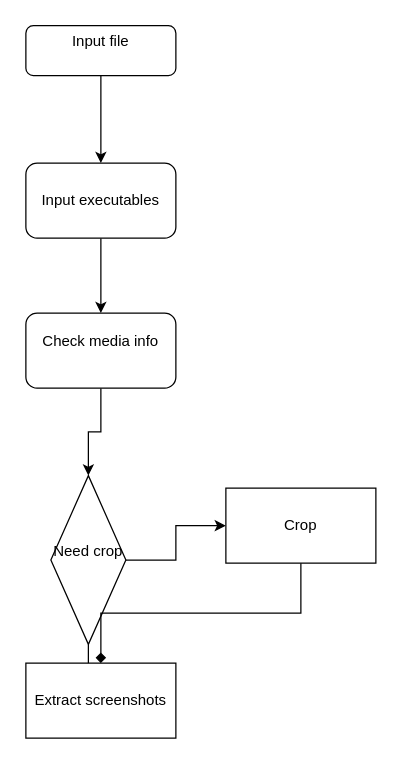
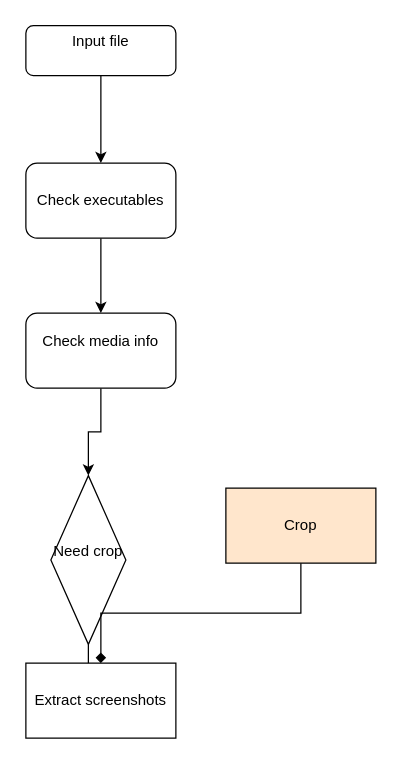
  <mxCell id="0" />
  <mxCell id="1" parent="0" />
  <mxCell id="2" style="edgeStyle=orthogonalEdgeStyle;rounded=0;orthogonalLoop=1;jettySize=auto;html=1;entryX=0.5;entryY=0;entryDx=0;entryDy=0;strokeColor=#000000;" parent="1" source="3" target="10" edge="1"><mxGeometry relative="1" as="geometry" /></mxCell>
  <mxCell id="3" value="&lt;div&gt;Input file&lt;/div&gt;&lt;div&gt;&lt;br&gt;&lt;/div&gt;" style="rounded=1;whiteSpace=wrap;html=1;fontSize=12;glass=0;strokeWidth=1;shadow=0;" parent="1" vertex="1"><mxGeometry x="20" y="20" width="120" height="40" as="geometry" /></mxCell>
  <mxCell id="4" style="edgeStyle=orthogonalEdgeStyle;rounded=0;orthogonalLoop=1;jettySize=auto;html=1;entryX=0.5;entryY=0;entryDx=0;entryDy=0;strokeColor=#000000;entryPerimeter=0;" parent="1" source="5" target="8" edge="1"><mxGeometry relative="1" as="geometry" /></mxCell>
  <mxCell id="5" value="&lt;div&gt;Check media info&lt;/div&gt;&lt;div&gt;&lt;br&gt;&lt;/div&gt;" style="rounded=1;whiteSpace=wrap;html=1;" parent="1" vertex="1"><mxGeometry x="20" y="250" width="120" height="60" as="geometry" /></mxCell>
- <mxCell id="6" style="edgeStyle=orthogonalEdgeStyle;rounded=0;orthogonalLoop=1;jettySize=auto;html=1;exitX=1;exitY=0.5;exitDx=0;exitDy=0;entryX=0;entryY=0.5;entryDx=0;entryDy=0;strokeColor=#000000;" parent="1" source="8" target="12" edge="1"><mxGeometry relative="1" as="geometry" /></mxCell>
  <mxCell id="7" style="edgeStyle=orthogonalEdgeStyle;rounded=0;orthogonalLoop=1;jettySize=auto;html=1;strokeColor=#000000;" parent="1" source="8" edge="1"><mxGeometry relative="1" as="geometry"><mxPoint x="80" y="530" as="targetPoint" /></mxGeometry></mxCell>
  <mxCell id="8" value="&lt;div&gt;Need crop&lt;/div&gt;&lt;div&gt;&lt;br&gt;&lt;/div&gt;" style="rhombus;whiteSpace=wrap;html=1;" parent="1" vertex="1"><mxGeometry x="40" y="380" width="60" height="135" as="geometry" /></mxCell>
  <mxCell id="9" style="edgeStyle=orthogonalEdgeStyle;rounded=0;orthogonalLoop=1;jettySize=auto;html=1;strokeColor=#000000;" parent="1" source="10" target="5" edge="1"><mxGeometry relative="1" as="geometry" /></mxCell>
- <mxCell id="10" value="&lt;div&gt;Input executables&lt;/div&gt;" style="rounded=1;whiteSpace=wrap;html=1;" parent="1" vertex="1"><mxGeometry x="20" y="130" width="120" height="60" as="geometry" /></mxCell>
+ <mxCell id="10" value="&lt;div&gt;Check executables&lt;/div&gt;" style="rounded=1;whiteSpace=wrap;html=1;" parent="1" vertex="1"><mxGeometry x="20" y="130" width="120" height="60" as="geometry" /></mxCell>
  <mxCell id="11" style="edgeStyle=orthogonalEdgeStyle;rounded=0;orthogonalLoop=1;jettySize=auto;html=1;entryX=0.5;entryY=0;entryDx=0;entryDy=0;strokeColor=#000000;endArrow=diamond;" parent="1" source="12" target="13" edge="1"><mxGeometry relative="1" as="geometry"><Array as="points"><mxPoint x="240" y="490" /><mxPoint x="80" y="490" /></Array></mxGeometry></mxCell>
- <mxCell id="12" value="&lt;div&gt;Crop&lt;/div&gt;" style="rounded=0;whiteSpace=wrap;html=1;" parent="1" vertex="1"><mxGeometry x="180" y="390" width="120" height="60" as="geometry" /></mxCell>
+ <mxCell id="12" value="&lt;div&gt;Crop&lt;/div&gt;" style="rounded=0;whiteSpace=wrap;html=1;fillColor=#ffe6cc;" parent="1" vertex="1"><mxGeometry x="180" y="390" width="120" height="60" as="geometry" /></mxCell>
  <mxCell id="13" value="&lt;div&gt;Extract screenshots&lt;/div&gt;" style="rounded=0;whiteSpace=wrap;html=1;" parent="1" vertex="1"><mxGeometry x="20" y="530" width="120" height="60" as="geometry" /></mxCell>
